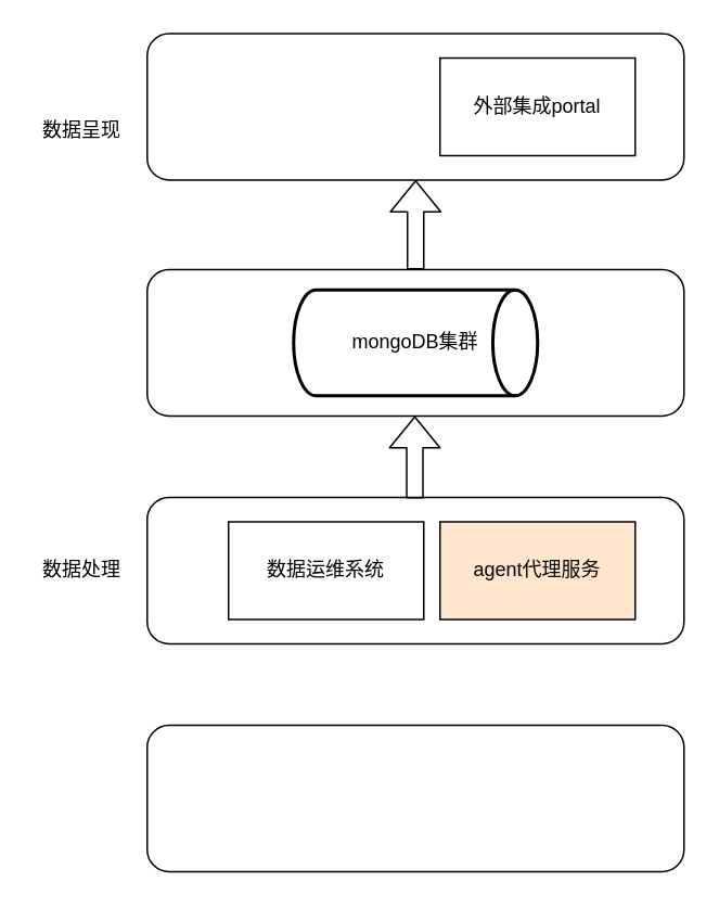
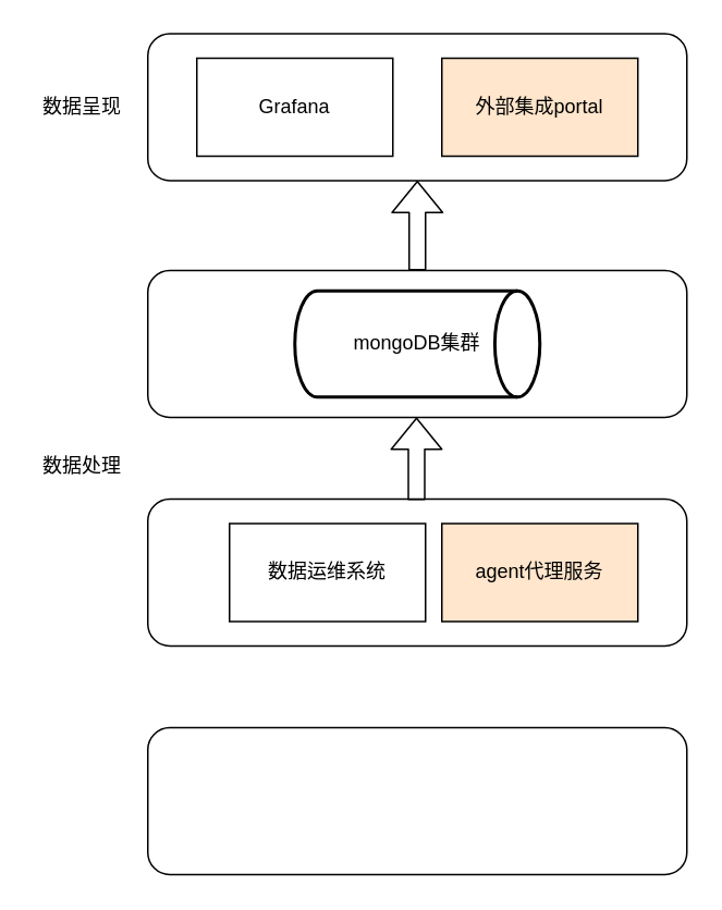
  <mxCell id="0" />
  <mxCell id="1" parent="0" />
  <mxCell id="2" value="" style="rounded=1;whiteSpace=wrap;html=1;" vertex="1" parent="1"><mxGeometry x="90" y="20" width="330" height="90" as="geometry" /></mxCell>
- <mxCell id="3" value="数据呈现" style="text;html=1;strokeColor=none;fillColor=none;align=center;verticalAlign=middle;whiteSpace=wrap;rounded=0;" vertex="1" parent="1"><mxGeometry x="20" y="70" width="60" height="20" as="geometry" /></mxCell>
- <mxCell id="5" value="外部集成portal" style="rounded=0;whiteSpace=wrap;html=1;" vertex="1" parent="1"><mxGeometry x="270" y="35" width="120" height="60" as="geometry" /></mxCell>
+ <mxCell id="3" value="数据呈现" style="text;html=1;strokeColor=none;fillColor=none;align=center;verticalAlign=middle;whiteSpace=wrap;rounded=0;" vertex="1" parent="1"><mxGeometry x="20" y="55" width="60" height="20" as="geometry" /></mxCell>
+ <mxCell id="4" value="Grafana" style="rounded=0;whiteSpace=wrap;html=1;" vertex="1" parent="1"><mxGeometry x="120" y="35" width="120" height="60" as="geometry" /></mxCell>
+ <mxCell id="5" value="外部集成portal" style="rounded=0;whiteSpace=wrap;html=1;fillColor=#ffe6cc;" vertex="1" parent="1"><mxGeometry x="270" y="35" width="120" height="60" as="geometry" /></mxCell>
  <mxCell id="6" value="" style="rounded=1;whiteSpace=wrap;html=1;" vertex="1" parent="1"><mxGeometry x="90" y="165" width="330" height="90" as="geometry" /></mxCell>
  <mxCell id="7" value="" style="shape=flexArrow;endArrow=classic;html=1;entryX=0.5;entryY=1;entryDx=0;entryDy=0;exitX=0.5;exitY=0;exitDx=0;exitDy=0;" edge="1" parent="1" source="6" target="2"><mxGeometry width="50" height="50" relative="1" as="geometry"><mxPoint x="300" y="225" as="sourcePoint" /><mxPoint x="350" y="175" as="targetPoint" /></mxGeometry></mxCell>
  <mxCell id="8" value="mongoDB集群" style="strokeWidth=2;html=1;shape=mxgraph.flowchart.direct_data;whiteSpace=wrap;" vertex="1" parent="1"><mxGeometry x="180" y="177.5" width="150" height="65" as="geometry" /></mxCell>
  <mxCell id="9" value="" style="rounded=1;whiteSpace=wrap;html=1;" vertex="1" parent="1"><mxGeometry x="90" y="305" width="330" height="90" as="geometry" /></mxCell>
- <mxCell id="10" value="数据处理" style="text;html=1;strokeColor=none;fillColor=none;align=center;verticalAlign=middle;whiteSpace=wrap;rounded=0;" vertex="1" parent="1"><mxGeometry x="25" y="342.5" width="50" height="15" as="geometry" /></mxCell>
+ <mxCell id="10" value="数据处理" style="text;html=1;strokeColor=none;fillColor=none;align=center;verticalAlign=middle;whiteSpace=wrap;rounded=0;" vertex="1" parent="1"><mxGeometry x="25" y="277.5" width="50" height="15" as="geometry" /></mxCell>
  <mxCell id="11" value="数据运维系统" style="rounded=0;whiteSpace=wrap;html=1;" vertex="1" parent="1"><mxGeometry x="140" y="320" width="120" height="60" as="geometry" /></mxCell>
  <mxCell id="12" value="agent代理服务" style="rounded=0;whiteSpace=wrap;html=1;fillColor=#ffe6cc;" vertex="1" parent="1"><mxGeometry x="270" y="320" width="120" height="60" as="geometry" /></mxCell>
  <mxCell id="13" value="" style="rounded=1;whiteSpace=wrap;html=1;" vertex="1" parent="1"><mxGeometry x="90" y="445" width="330" height="90" as="geometry" /></mxCell>
  <mxCell id="14" value="" style="shape=flexArrow;endArrow=classic;html=1;" edge="1" parent="1"><mxGeometry width="50" height="50" relative="1" as="geometry"><mxPoint x="254.5" y="305.71" as="sourcePoint" /><mxPoint x="254.5" y="254.999" as="targetPoint" /><Array as="points"><mxPoint x="254.5" y="305.71" /></Array></mxGeometry></mxCell>
